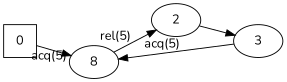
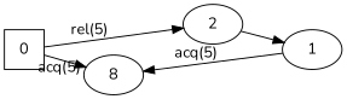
  digraph {
    fontname=Nunito
    rankdir=LR
    node [fontname=Nunito]
    edge [fontname=Nunito xlabel="acq(5)"]
    0 [shape=square]
    n2 [label=8]
    2
-   3
+   3 [label=1]
    0 -> n2
-   n2 -> 2 [xlabel="rel(5)"]
+   0 -> 2 [xlabel="rel(5)"]
    2 -> 3 [xlabel=""]
    3 -> n2
  }
